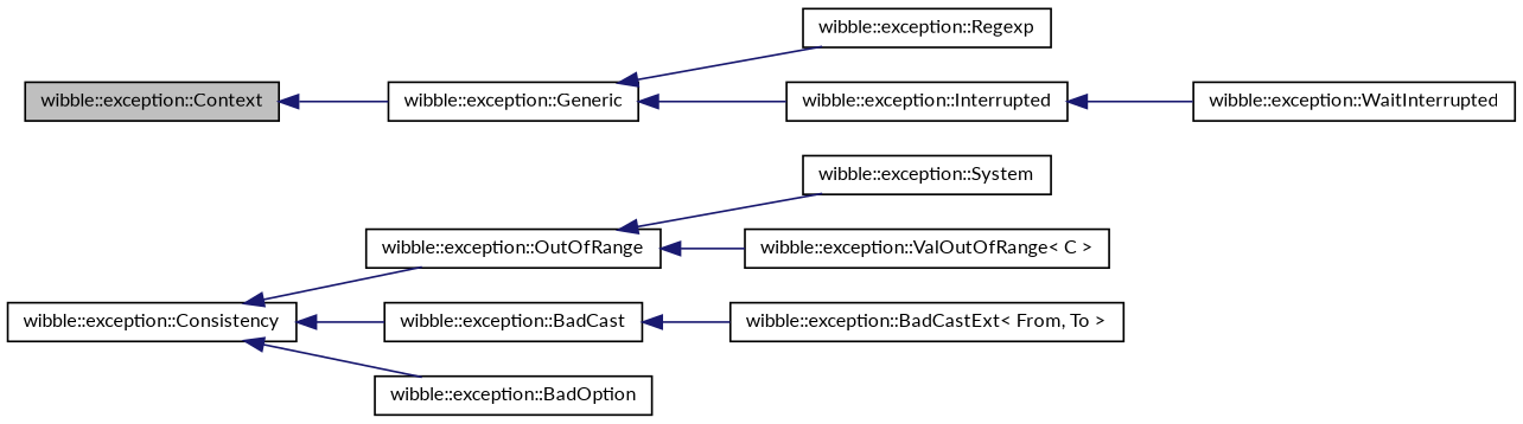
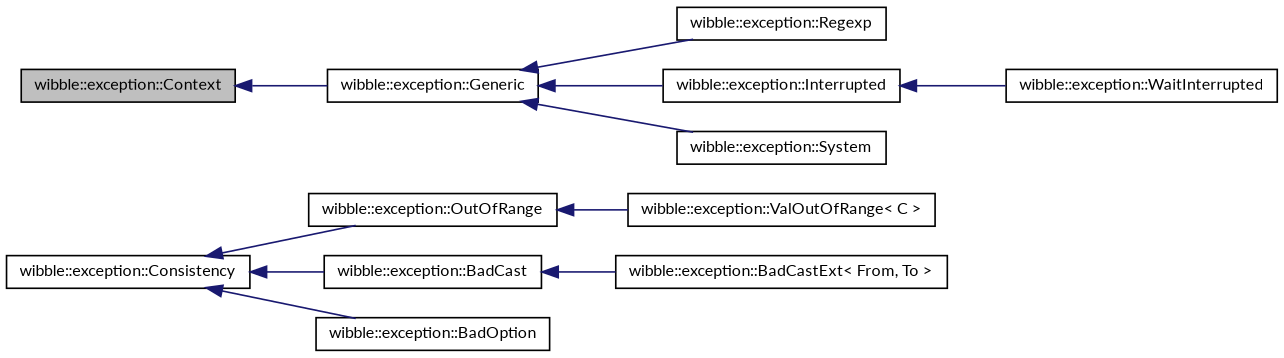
  digraph {
    fontname=Lato
    rankdir=LR
    node [color=black fillcolor=white fontname=Lato fontsize=10 shape=record style=filled]
    edge [color=midnightblue dir=back fontname=Lato fontsize=10 labelfontname=Helvetica labelfontsize=10 style=solid]
    n1 [fillcolor=grey75 fontcolor=black height=0.2 label="wibble::exception::Context" width=0.4]
    n2 [height=0.2 label="wibble::exception::Generic" width=0.4]
    n3 [height=0.2 label="wibble::exception::Interrupted" width=0.4]
    n4 [height=0.2 label="wibble::exception::Regexp" width=0.4]
    n5 [height=0.2 label="wibble::exception::System" width=0.4]
    n6 [height=0.2 label="wibble::exception::Consistency" width=0.4]
    n7 [height=0.2 label="wibble::exception::BadCast" width=0.4]
    n8 [height=0.2 label="wibble::exception::BadOption" width=0.4]
    n9 [height=0.2 label="wibble::exception::OutOfRange" width=0.4]
    n10 [height=0.2 label="wibble::exception::WaitInterrupted" width=0.4]
    n11 [height=0.2 label="wibble::exception::BadCastExt\< From, To \>" width=0.4]
    n12 [height=0.2 label="wibble::exception::ValOutOfRange\< C \>" width=0.4]
    n1 -> n2
    n2 -> n3
    n2 -> n4
-   n9 -> n5
+   n2 -> n5
    n3 -> n10
    n6 -> n7
    n6 -> n8
    n6 -> n9
    n7 -> n11
    n9 -> n12
  }
